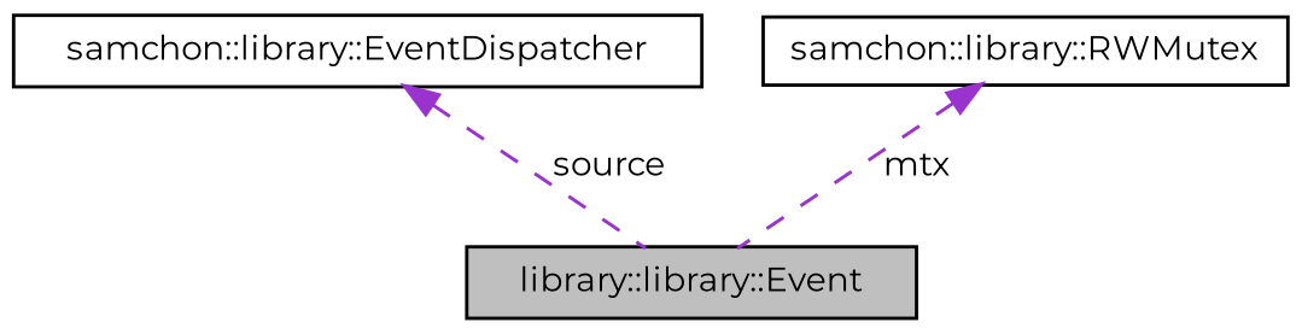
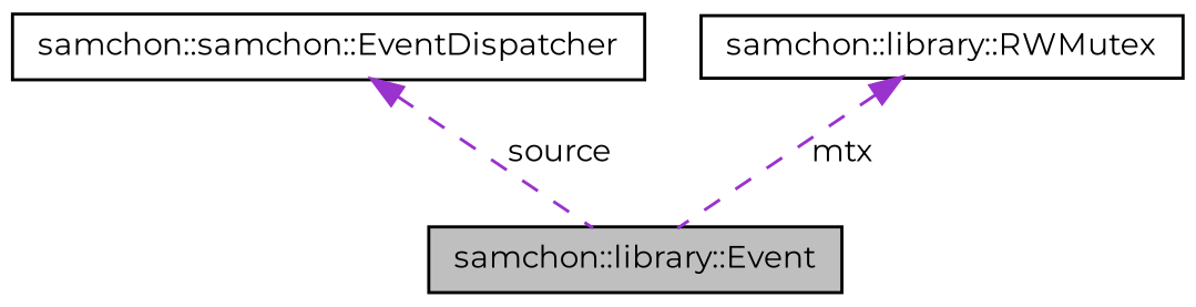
  digraph {
    fontname=Montserrat
    node [color=black fillcolor=white fontname=Montserrat fontsize=10 shape=record style=filled]
    edge [color=darkorchid3 dir=back fontname=Montserrat fontsize=10 labelfontname=Helvetica labelfontsize=10 style=dashed]
-   n1 [fillcolor=grey75 fontcolor=black height=0.2 label="library::library::Event" width=0.4]
-   n2 [height=0.2 label="samchon::library::EventDispatcher" width=0.4]
+   n1 [fillcolor=grey75 fontcolor=black height=0.2 label="samchon::library::Event" width=0.4]
+   n2 [height=0.2 label="samchon::samchon::EventDispatcher" width=0.4]
    n3 [height=0.2 label="samchon::library::RWMutex" width=0.4]
    n2 -> n1 [label=" source"]
    n3 -> n1 [label=" mtx"]
  }
